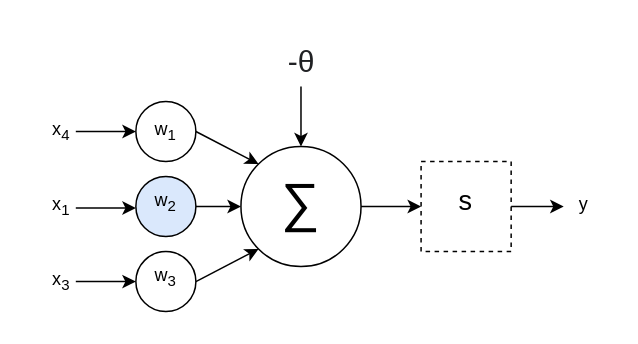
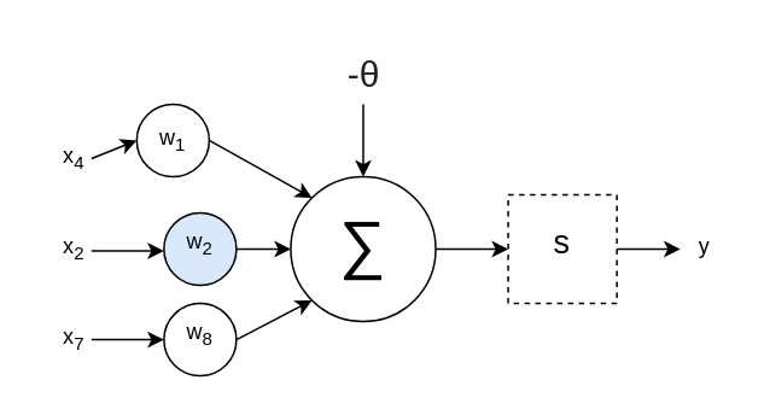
  <mxCell id="0" />
  <mxCell id="1" parent="0" />
  <mxCell id="2" value="" style="edgeStyle=orthogonalEdgeStyle;rounded=0;orthogonalLoop=1;jettySize=auto;html=1;" edge="1" parent="1" source="3" target="4"><mxGeometry relative="1" as="geometry" /></mxCell>
  <mxCell id="3" value="&lt;span style=&quot;font-size: 36px;&quot;&gt;∑&lt;/span&gt;" style="ellipse;whiteSpace=wrap;html=1;aspect=fixed;spacingBottom=6;" vertex="1" parent="1"><mxGeometry x="160" y="97" width="80" height="80" as="geometry" /></mxCell>
  <mxCell id="4" value="&lt;span style=&quot;font-size: 18px;&quot;&gt;s&lt;/span&gt;" style="whiteSpace=wrap;html=1;spacingBottom=6;dashed=1;" vertex="1" parent="1"><mxGeometry x="280" y="107" width="60" height="60" as="geometry" /></mxCell>
  <mxCell id="5" value="" style="endArrow=classic;html=1;rounded=0;exitX=1;exitY=0.5;exitDx=0;exitDy=0;" edge="1" parent="1" source="4"><mxGeometry width="50" height="50" relative="1" as="geometry"><mxPoint x="450" y="137" as="sourcePoint" /><mxPoint x="375" y="137" as="targetPoint" /></mxGeometry></mxCell>
  <mxCell id="6" value="x&lt;sub&gt;4&lt;/sub&gt;" style="text;html=1;align=center;verticalAlign=middle;resizable=0;points=[];autosize=1;strokeColor=none;fillColor=none;" vertex="1" parent="1"><mxGeometry x="20" y="72" width="40" height="30" as="geometry" /></mxCell>
- <mxCell id="7" value="x&lt;sub&gt;1&lt;/sub&gt;" style="text;html=1;align=center;verticalAlign=middle;resizable=0;points=[];autosize=1;strokeColor=none;fillColor=none;" vertex="1" parent="1"><mxGeometry x="20" y="122" width="40" height="30" as="geometry" /></mxCell>
- <mxCell id="8" value="x&lt;sub&gt;3&lt;/sub&gt;" style="text;html=1;align=center;verticalAlign=middle;resizable=0;points=[];autosize=1;strokeColor=none;fillColor=none;" vertex="1" parent="1"><mxGeometry x="20" y="172" width="40" height="30" as="geometry" /></mxCell>
+ <mxCell id="7" value="x&lt;sub&gt;2&lt;/sub&gt;" style="text;html=1;align=center;verticalAlign=middle;resizable=0;points=[];autosize=1;strokeColor=none;fillColor=none;" vertex="1" parent="1"><mxGeometry x="20" y="122" width="40" height="30" as="geometry" /></mxCell>
+ <mxCell id="8" value="x&lt;sub&gt;7&lt;/sub&gt;" style="text;html=1;align=center;verticalAlign=middle;resizable=0;points=[];autosize=1;strokeColor=none;fillColor=none;" vertex="1" parent="1"><mxGeometry x="20" y="172" width="40" height="30" as="geometry" /></mxCell>
  <mxCell id="9" value="" style="endArrow=classic;html=1;rounded=0;entryX=0.5;entryY=0;entryDx=0;entryDy=0;" edge="1" parent="1" target="3"><mxGeometry width="50" height="50" relative="1" as="geometry"><mxPoint x="200" y="57" as="sourcePoint" /><mxPoint x="230" y="17" as="targetPoint" /></mxGeometry></mxCell>
  <mxCell id="10" value="&lt;span style=&quot;color: rgb(32, 33, 36); font-family: &amp;quot;Google Sans&amp;quot;, arial, sans-serif; font-size: 20px; text-align: left; text-wrap: wrap; background-color: rgb(255, 255, 255);&quot;&gt;-θ&lt;/span&gt;" style="text;html=1;align=center;verticalAlign=middle;resizable=0;points=[];autosize=1;strokeColor=none;fillColor=none;" vertex="1" parent="1"><mxGeometry x="180" y="20" width="40" height="40" as="geometry" /></mxCell>
  <mxCell id="11" value="y" style="text;html=1;align=center;verticalAlign=middle;resizable=0;points=[];autosize=1;strokeColor=none;fillColor=none;" vertex="1" parent="1"><mxGeometry x="373" y="121" width="30" height="30" as="geometry" /></mxCell>
- <mxCell id="12" value="&lt;span style=&quot;text-wrap: nowrap;&quot;&gt;w&lt;/span&gt;&lt;sub style=&quot;text-wrap: nowrap;&quot;&gt;1&lt;/sub&gt;" style="ellipse;whiteSpace=wrap;html=1;aspect=fixed;spacingBottom=1;" vertex="1" parent="1"><mxGeometry x="90" y="67" width="40" height="40" as="geometry" /></mxCell>
+ <mxCell id="12" value="&lt;span style=&quot;text-wrap: nowrap;&quot;&gt;w&lt;/span&gt;&lt;sub style=&quot;text-wrap: nowrap;&quot;&gt;1&lt;/sub&gt;" style="ellipse;whiteSpace=wrap;html=1;aspect=fixed;spacingBottom=1;" vertex="1" parent="1"><mxGeometry x="75" y="57" width="40" height="40" as="geometry" /></mxCell>
  <mxCell id="13" value="&lt;span style=&quot;text-wrap: nowrap;&quot;&gt;w&lt;/span&gt;&lt;sub style=&quot;text-wrap: nowrap;&quot;&gt;2&lt;/sub&gt;" style="ellipse;whiteSpace=wrap;html=1;aspect=fixed;spacingBottom=6;fillColor=#dae8fc;" vertex="1" parent="1"><mxGeometry x="90" y="117" width="40" height="40" as="geometry" /></mxCell>
- <mxCell id="14" value="&lt;span style=&quot;text-wrap: nowrap;&quot;&gt;w&lt;/span&gt;&lt;sub style=&quot;text-wrap: nowrap;&quot;&gt;3&lt;/sub&gt;" style="ellipse;whiteSpace=wrap;html=1;aspect=fixed;spacingBottom=6;" vertex="1" parent="1"><mxGeometry x="90" y="167" width="40" height="40" as="geometry" /></mxCell>
+ <mxCell id="14" value="&lt;span style=&quot;text-wrap: nowrap;&quot;&gt;w&lt;/span&gt;&lt;sub style=&quot;text-wrap: nowrap;&quot;&gt;8&lt;/sub&gt;" style="ellipse;whiteSpace=wrap;html=1;aspect=fixed;spacingBottom=6;" vertex="1" parent="1"><mxGeometry x="90" y="167" width="40" height="40" as="geometry" /></mxCell>
  <mxCell id="15" value="" style="endArrow=classic;html=1;rounded=0;entryX=0;entryY=0.5;entryDx=0;entryDy=0;" edge="1" parent="1" target="12"><mxGeometry width="50" height="50" relative="1" as="geometry"><mxPoint x="50" y="87" as="sourcePoint" /><mxPoint x="100" y="37" as="targetPoint" /></mxGeometry></mxCell>
  <mxCell id="16" value="" style="endArrow=classic;html=1;rounded=0;entryX=0;entryY=0.5;entryDx=0;entryDy=0;" edge="1" parent="1"><mxGeometry width="50" height="50" relative="1" as="geometry"><mxPoint x="50" y="138" as="sourcePoint" /><mxPoint x="90" y="138" as="targetPoint" /></mxGeometry></mxCell>
  <mxCell id="17" value="" style="endArrow=classic;html=1;rounded=0;entryX=0;entryY=0.5;entryDx=0;entryDy=0;" edge="1" parent="1"><mxGeometry width="50" height="50" relative="1" as="geometry"><mxPoint x="50" y="187" as="sourcePoint" /><mxPoint x="90" y="187" as="targetPoint" /></mxGeometry></mxCell>
  <mxCell id="18" value="" style="endArrow=classic;html=1;rounded=0;entryX=0;entryY=0;entryDx=0;entryDy=0;exitX=1;exitY=0.5;exitDx=0;exitDy=0;" edge="1" parent="1" source="12" target="3"><mxGeometry width="50" height="50" relative="1" as="geometry"><mxPoint x="130" y="57" as="sourcePoint" /><mxPoint x="160" y="17" as="targetPoint" /></mxGeometry></mxCell>
  <mxCell id="19" value="" style="endArrow=classic;html=1;rounded=0;entryX=0;entryY=0.5;entryDx=0;entryDy=0;exitX=1;exitY=0.5;exitDx=0;exitDy=0;" edge="1" parent="1" source="13" target="3"><mxGeometry width="50" height="50" relative="1" as="geometry"><mxPoint x="140" y="97" as="sourcePoint" /><mxPoint x="182" y="119" as="targetPoint" /></mxGeometry></mxCell>
  <mxCell id="20" value="" style="endArrow=classic;html=1;rounded=0;entryX=0;entryY=1;entryDx=0;entryDy=0;exitX=1;exitY=0.5;exitDx=0;exitDy=0;" edge="1" parent="1" source="14" target="3"><mxGeometry width="50" height="50" relative="1" as="geometry"><mxPoint x="138" y="189" as="sourcePoint" /><mxPoint x="180" y="211" as="targetPoint" /></mxGeometry></mxCell>
